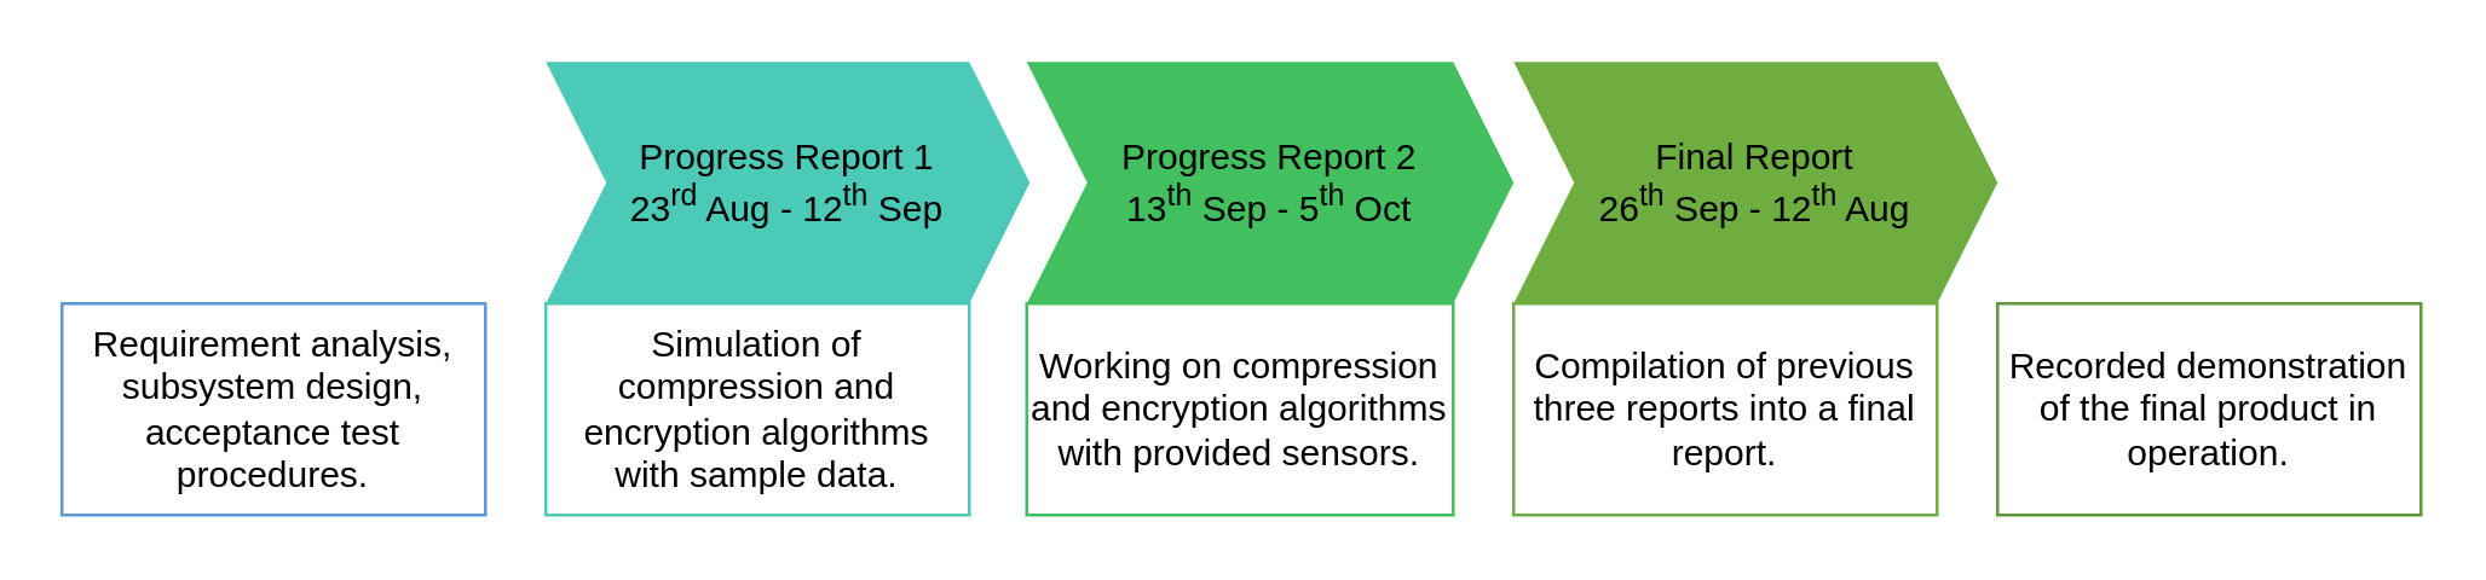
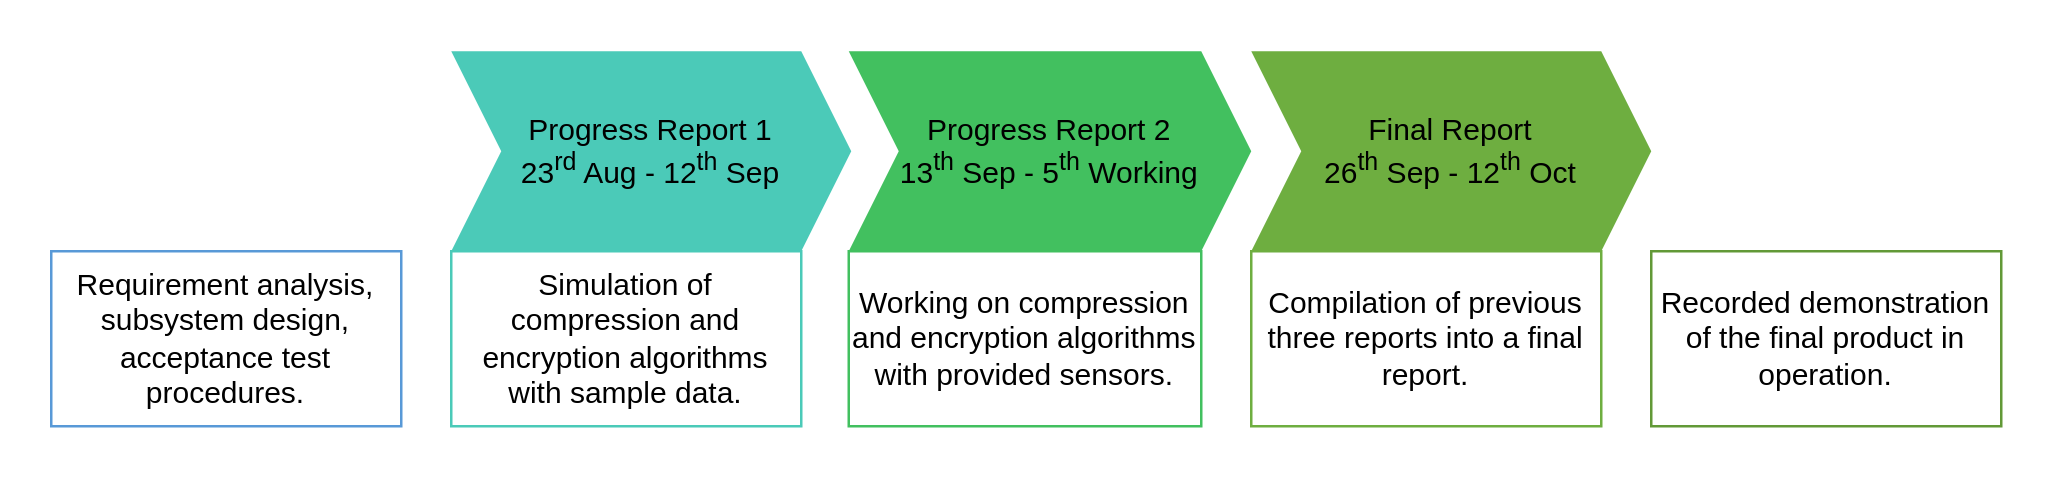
  <mxCell id="0" />
  <mxCell id="1" parent="0" />
  <mxCell id="2" value="&lt;div&gt;Progress Report 1&lt;br&gt;&lt;/div&gt;&lt;div&gt;23&lt;sup&gt;rd&lt;/sup&gt; Aug - 12&lt;sup&gt;th&lt;/sup&gt; Sep&lt;br&gt;&lt;/div&gt;" style="shape=step;perimeter=stepPerimeter;whiteSpace=wrap;html=1;fixedSize=1;fillColor=#4BCAB8;strokeColor=none;" parent="1" vertex="1"><mxGeometry x="180" y="20" width="160" height="80" as="geometry" /></mxCell>
- <mxCell id="3" value="&lt;div&gt;Progress Report 2&lt;br&gt;&lt;/div&gt;&lt;div&gt;13&lt;sup&gt;th&lt;/sup&gt; Sep - 5&lt;sup&gt;th&lt;/sup&gt; Oct&lt;br&gt;&lt;/div&gt;" style="shape=step;perimeter=stepPerimeter;whiteSpace=wrap;html=1;fixedSize=1;strokeColor=none;fillColor=#42C05F;" parent="1" vertex="1"><mxGeometry x="339" y="20" width="161" height="80" as="geometry" /></mxCell>
- <mxCell id="4" value="&lt;div&gt;Final Report &lt;br&gt;&lt;/div&gt;&lt;div&gt;&lt;font style=&quot;font-size: 12px;&quot;&gt;26&lt;/font&gt;&lt;sup&gt;th&lt;/sup&gt; Sep - 12&lt;sup&gt;th&lt;/sup&gt; Aug&lt;br&gt;&lt;/div&gt;" style="shape=step;perimeter=stepPerimeter;whiteSpace=wrap;html=1;fixedSize=1;strokeColor=none;fillColor=#6EAE40;" parent="1" vertex="1"><mxGeometry x="500" y="20" width="160" height="80" as="geometry" /></mxCell>
+ <mxCell id="3" value="&lt;div&gt;Progress Report 2&lt;br&gt;&lt;/div&gt;&lt;div&gt;13&lt;sup&gt;th&lt;/sup&gt; Sep - 5&lt;sup&gt;th&lt;/sup&gt; Working&lt;br&gt;&lt;/div&gt;" style="shape=step;perimeter=stepPerimeter;whiteSpace=wrap;html=1;fixedSize=1;strokeColor=none;fillColor=#42C05F;" parent="1" vertex="1"><mxGeometry x="339" y="20" width="161" height="80" as="geometry" /></mxCell>
+ <mxCell id="4" value="&lt;div&gt;Final Report &lt;br&gt;&lt;/div&gt;&lt;div&gt;&lt;font style=&quot;font-size: 12px;&quot;&gt;26&lt;/font&gt;&lt;sup&gt;th&lt;/sup&gt; Sep - 12&lt;sup&gt;th&lt;/sup&gt; Oct&lt;br&gt;&lt;/div&gt;" style="shape=step;perimeter=stepPerimeter;whiteSpace=wrap;html=1;fixedSize=1;strokeColor=none;fillColor=#6EAE40;" parent="1" vertex="1"><mxGeometry x="500" y="20" width="160" height="80" as="geometry" /></mxCell>
  <mxCell id="5" value="Requirement analysis, subsystem design, acceptance test procedures." style="rounded=0;whiteSpace=wrap;html=1;fillColor=none;strokeColor=#5899D7;" parent="1" vertex="1"><mxGeometry x="20" y="100" width="140" height="70" as="geometry" /></mxCell>
  <mxCell id="6" value="&lt;div&gt;Simulation of compression and encryption algorithms with sample data.&lt;br&gt;&lt;/div&gt;" style="rounded=0;whiteSpace=wrap;html=1;strokeColor=#4BCAB8;fillColor=none;" parent="1" vertex="1"><mxGeometry x="180" y="100" width="140" height="70" as="geometry" /></mxCell>
  <mxCell id="7" value="Working on compression and encryption algorithms with provided sensors." style="rounded=0;whiteSpace=wrap;html=1;strokeColor=#42C05F;fillColor=none;" parent="1" vertex="1"><mxGeometry x="339" y="100" width="141" height="70" as="geometry" /></mxCell>
  <mxCell id="8" value="Compilation of previous three reports into a final report." style="rounded=0;whiteSpace=wrap;html=1;strokeColor=#6EAE40;fillColor=none;" parent="1" vertex="1"><mxGeometry x="500" y="100" width="140" height="70" as="geometry" /></mxCell>
  <mxCell id="9" value="Recorded demonstration of the final product in operation." style="rounded=0;whiteSpace=wrap;html=1;strokeColor=#629937;fillColor=none;" parent="1" vertex="1"><mxGeometry x="660" y="100" width="140" height="70" as="geometry" /></mxCell>
